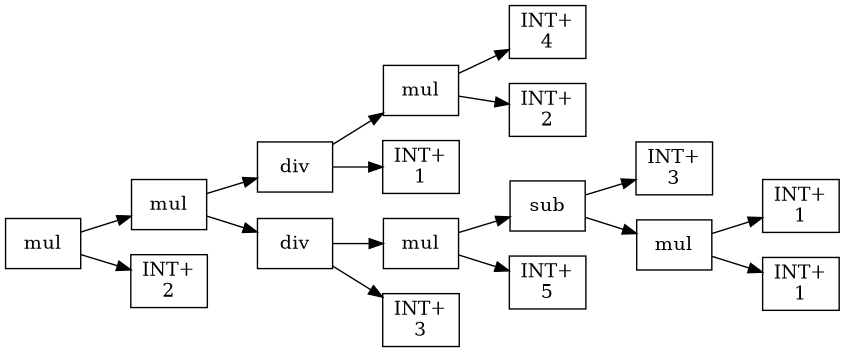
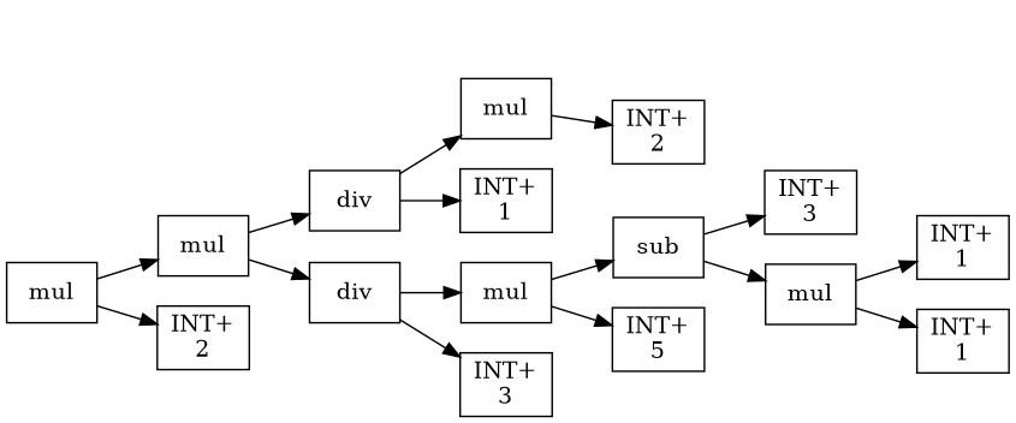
  digraph {
    rankdir=LR
    node [shape=box]
    n1 [label=mul]
    n2 [label=mul]
    n3 [label="INT+\n2"]
    n4 [label=div]
    n5 [label=div]
    n6 [label=mul]
    n7 [label="INT+\n1"]
-   n8 [label="INT+\n4"]
    n9 [label="INT+\n2"]
    n10 [label=mul]
    n11 [label="INT+\n3"]
    n12 [label=sub]
    n13 [label="INT+\n5"]
    n14 [label="INT+\n3"]
    n15 [label=mul]
    n16 [label="INT+\n1"]
    n17 [label="INT+\n1"]
    n1 -> n2
    n1 -> n3
    n2 -> n4
    n2 -> n5
    n4 -> n6
    n4 -> n7
    n5 -> n10
    n5 -> n11
-   n6 -> n8
    n6 -> n9
    n10 -> n12
    n10 -> n13
    n12 -> n14
    n12 -> n15
    n15 -> n16
    n15 -> n17
  }
